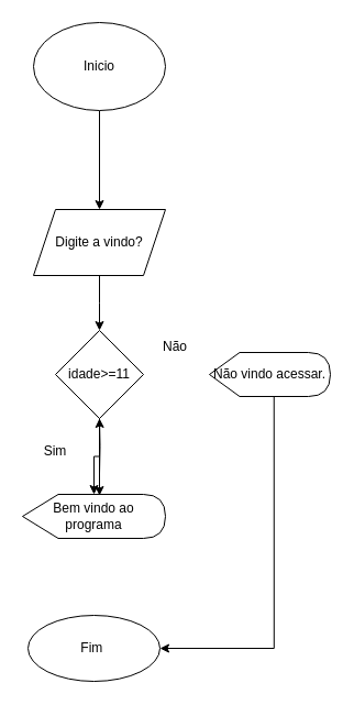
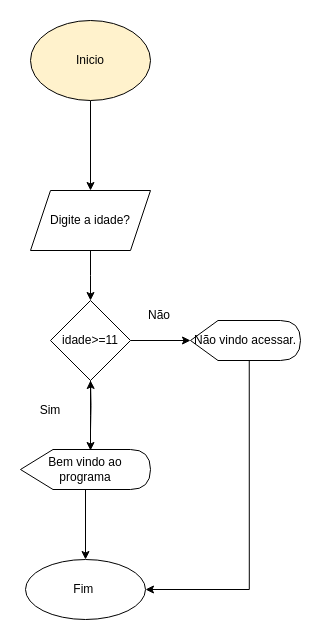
  <mxCell id="0" />
  <mxCell id="1" parent="0" />
  <mxCell id="2" value="" style="edgeStyle=orthogonalEdgeStyle;rounded=0;orthogonalLoop=1;jettySize=auto;html=1;" edge="1" parent="1" source="3" target="5"><mxGeometry relative="1" as="geometry" /></mxCell>
- <mxCell id="3" value="Inicio" style="ellipse;whiteSpace=wrap;html=1;" vertex="1" parent="1"><mxGeometry x="30" y="20" width="120" height="80" as="geometry" /></mxCell>
+ <mxCell id="3" value="Inicio" style="ellipse;whiteSpace=wrap;html=1;fillColor=#fff2cc;" vertex="1" parent="1"><mxGeometry x="30" y="20" width="120" height="80" as="geometry" /></mxCell>
  <mxCell id="4" value="" style="edgeStyle=orthogonalEdgeStyle;rounded=0;orthogonalLoop=1;jettySize=auto;html=1;" edge="1" parent="1" source="5"><mxGeometry relative="1" as="geometry"><mxPoint x="90" y="300" as="targetPoint" /></mxGeometry></mxCell>
- <mxCell id="5" value="Digite a vindo?" style="shape=parallelogram;perimeter=parallelogramPerimeter;whiteSpace=wrap;html=1;fixedSize=1;" vertex="1" parent="1"><mxGeometry x="30" y="190" width="120" height="60" as="geometry" /></mxCell>
+ <mxCell id="5" value="Digite a idade?" style="shape=parallelogram;perimeter=parallelogramPerimeter;whiteSpace=wrap;html=1;fixedSize=1;" vertex="1" parent="1"><mxGeometry x="30" y="190" width="120" height="60" as="geometry" /></mxCell>
  <mxCell id="6" value="" style="edgeStyle=orthogonalEdgeStyle;rounded=0;orthogonalLoop=1;jettySize=auto;html=1;" edge="1" parent="1" source="8"><mxGeometry relative="1" as="geometry"><mxPoint x="90" y="450" as="targetPoint" /></mxGeometry></mxCell>
- <mxCell id="7" value="" style="edgeStyle=orthogonalEdgeStyle;rounded=0;orthogonalLoop=1;jettySize=auto;html=1;" edge="1" parent="1" source="8" target="11"><mxGeometry relative="1" as="geometry" /></mxCell>
+ <mxCell id="7" value="" style="edgeStyle=orthogonalEdgeStyle;rounded=0;orthogonalLoop=1;jettySize=auto;html=1;" edge="1" parent="1" source="8" target="15"><mxGeometry relative="1" as="geometry" /></mxCell>
  <mxCell id="8" value="idade&amp;gt;=11" style="rhombus;whiteSpace=wrap;html=1;" vertex="1" parent="1"><mxGeometry x="50" y="300" width="80" height="80" as="geometry" /></mxCell>
  <mxCell id="9" value="" style="edgeStyle=orthogonalEdgeStyle;rounded=0;orthogonalLoop=1;jettySize=auto;html=1;" edge="1" parent="1" target="8"><mxGeometry relative="1" as="geometry"><mxPoint x="90" y="430" as="sourcePoint" /></mxGeometry></mxCell>
+ <mxCell id="10" value="" style="edgeStyle=orthogonalEdgeStyle;rounded=0;orthogonalLoop=1;jettySize=auto;html=1;" edge="1" parent="1" source="11" target="16"><mxGeometry relative="1" as="geometry" /></mxCell>
  <mxCell id="11" value="Bem vindo ao programa" style="shape=display;whiteSpace=wrap;html=1;" vertex="1" parent="1"><mxGeometry x="20" y="449" width="130" height="40" as="geometry" /></mxCell>
  <mxCell id="12" value="Sim" style="text;html=1;strokeColor=none;fillColor=none;align=center;verticalAlign=middle;whiteSpace=wrap;rounded=0;" vertex="1" parent="1"><mxGeometry x="20" y="395" width="60" height="30" as="geometry" /></mxCell>
  <mxCell id="13" value="Não" style="text;html=1;strokeColor=none;fillColor=none;align=center;verticalAlign=middle;whiteSpace=wrap;rounded=0;" vertex="1" parent="1"><mxGeometry x="129" y="300" width="60" height="30" as="geometry" /></mxCell>
  <mxCell id="14" style="edgeStyle=orthogonalEdgeStyle;rounded=0;orthogonalLoop=1;jettySize=auto;html=1;exitX=0;exitY=0;exitDx=58.75;exitDy=40;exitPerimeter=0;entryX=1;entryY=0.5;entryDx=0;entryDy=0;" edge="1" parent="1" source="15" target="16"><mxGeometry relative="1" as="geometry" /></mxCell>
  <mxCell id="15" value="Não vindo acessar." style="shape=display;whiteSpace=wrap;html=1;" vertex="1" parent="1"><mxGeometry x="190" y="320" width="110" height="40" as="geometry" /></mxCell>
  <mxCell id="16" value="Fim&amp;nbsp;&lt;br&gt;" style="ellipse;whiteSpace=wrap;html=1;" vertex="1" parent="1"><mxGeometry x="25" y="559" width="120" height="60" as="geometry" /></mxCell>
